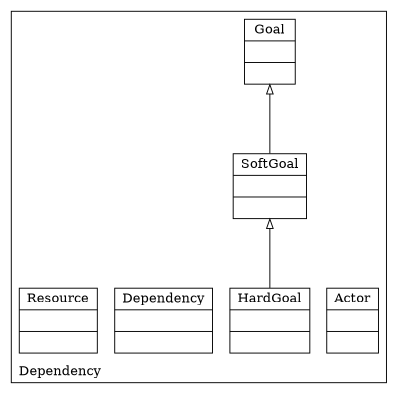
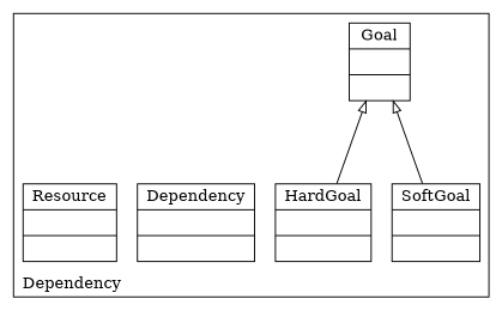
  digraph {
    compound=true
    labeljust=l
    labelloc=t
    nodeSep=0.75
    rankdir=BT
    node [shape=record]
    edge [arrowhead=onormal constraint=true group=Goal minlen=2]
-   n1 [label="{Actor| | }"]
    n2 [label="{Goal| | }"]
    n3 [label="{SoftGoal| | }"]
    n4 [label="{HardGoal| | }"]
    n5 [label="{Dependency| | }"]
    n6 [label="{Resource| | }"]
    subgraph cluster_1 {
      color=black
      label=Dependency
-     n1
      n2
      n3
      n4
      n5
      n6
    }
    n3 -> n2
-   n4 -> n3
+   n4 -> n2
  }
